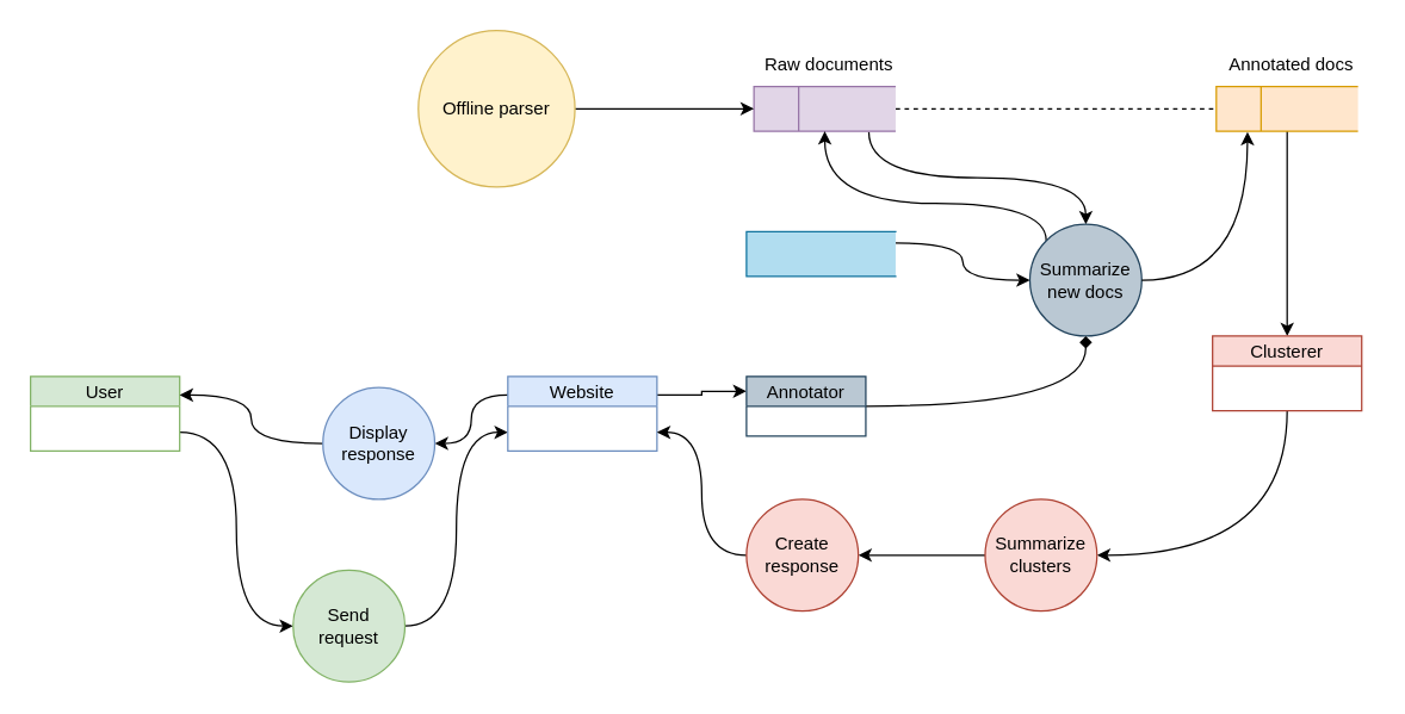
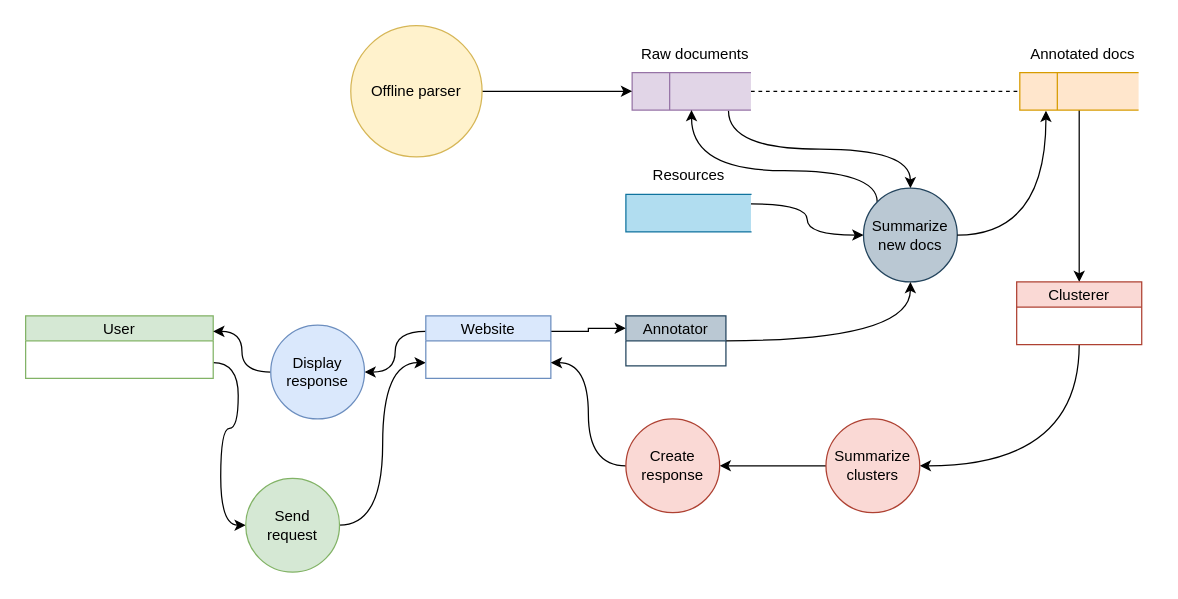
  <mxCell id="0" />
  <mxCell id="1" parent="0" />
  <mxCell id="2" style="edgeStyle=orthogonalEdgeStyle;rounded=0;orthogonalLoop=1;jettySize=auto;html=1;exitX=1;exitY=0.75;exitDx=0;exitDy=0;entryX=0;entryY=0.5;entryDx=0;entryDy=0;curved=1;" edge="1" parent="1" source="3" target="5"><mxGeometry relative="1" as="geometry" /></mxCell>
- <mxCell id="3" value="User" style="swimlane;fontStyle=0;childLayout=stackLayout;horizontal=1;startSize=20;fillColor=#d5e8d4;horizontalStack=0;resizeParent=1;resizeParentMax=0;resizeLast=0;collapsible=0;marginBottom=0;swimlaneFillColor=#ffffff;strokeColor=#82b366;" vertex="1" parent="1"><mxGeometry x="20" y="252" width="100" height="50" as="geometry" /></mxCell>
+ <mxCell id="3" value="User" style="swimlane;fontStyle=0;childLayout=stackLayout;horizontal=1;startSize=20;fillColor=#d5e8d4;horizontalStack=0;resizeParent=1;resizeParentMax=0;resizeLast=0;collapsible=0;marginBottom=0;swimlaneFillColor=#ffffff;strokeColor=#82b366;" vertex="1" parent="1"><mxGeometry x="20" y="252" width="150" height="50" as="geometry" /></mxCell>
  <mxCell id="4" style="edgeStyle=orthogonalEdgeStyle;rounded=0;orthogonalLoop=1;jettySize=auto;html=1;exitX=1;exitY=0.5;exitDx=0;exitDy=0;entryX=0;entryY=0.75;entryDx=0;entryDy=0;curved=1;" edge="1" parent="1" source="5" target="8"><mxGeometry relative="1" as="geometry" /></mxCell>
  <mxCell id="5" value="Send&lt;div&gt;request&lt;/div&gt;" style="shape=ellipse;html=1;dashed=0;whiteSpace=wrap;aspect=fixed;perimeter=ellipsePerimeter;fillColor=#d5e8d4;strokeColor=#82b366;" vertex="1" parent="1"><mxGeometry x="196" y="382" width="75" height="75" as="geometry" /></mxCell>
  <mxCell id="6" style="edgeStyle=orthogonalEdgeStyle;rounded=0;orthogonalLoop=1;jettySize=auto;html=1;exitX=0;exitY=0.25;exitDx=0;exitDy=0;entryX=1;entryY=0.5;entryDx=0;entryDy=0;curved=1;" edge="1" parent="1" source="8" target="10"><mxGeometry relative="1" as="geometry" /></mxCell>
  <mxCell id="7" style="edgeStyle=orthogonalEdgeStyle;rounded=0;orthogonalLoop=1;jettySize=auto;html=1;exitX=1;exitY=0.25;exitDx=0;exitDy=0;entryX=0;entryY=0.25;entryDx=0;entryDy=0;" edge="1" parent="1" source="8" target="31"><mxGeometry relative="1" as="geometry" /></mxCell>
  <mxCell id="8" value="Website" style="swimlane;fontStyle=0;childLayout=stackLayout;horizontal=1;startSize=20;fillColor=#dae8fc;horizontalStack=0;resizeParent=1;resizeParentMax=0;resizeLast=0;collapsible=0;marginBottom=0;swimlaneFillColor=#ffffff;strokeColor=#6c8ebf;" vertex="1" parent="1"><mxGeometry x="340" y="252" width="100" height="50" as="geometry" /></mxCell>
  <mxCell id="9" style="edgeStyle=orthogonalEdgeStyle;rounded=0;orthogonalLoop=1;jettySize=auto;html=1;exitX=0;exitY=0.5;exitDx=0;exitDy=0;entryX=1;entryY=0.25;entryDx=0;entryDy=0;curved=1;" edge="1" parent="1" source="10" target="3"><mxGeometry relative="1" as="geometry" /></mxCell>
  <mxCell id="10" value="Display response" style="shape=ellipse;html=1;dashed=0;whiteSpace=wrap;aspect=fixed;perimeter=ellipsePerimeter;fillColor=#dae8fc;strokeColor=#6c8ebf;" vertex="1" parent="1"><mxGeometry x="216" y="259.5" width="75" height="75" as="geometry" /></mxCell>
  <mxCell id="11" style="edgeStyle=orthogonalEdgeStyle;rounded=0;orthogonalLoop=1;jettySize=auto;html=1;exitX=1;exitY=0.5;exitDx=0;exitDy=0;entryX=0;entryY=0.5;entryDx=0;entryDy=0;dashed=1;endArrow=none;endFill=0;" edge="1" parent="1" source="13" target="18"><mxGeometry relative="1" as="geometry" /></mxCell>
  <mxCell id="12" style="edgeStyle=orthogonalEdgeStyle;rounded=0;orthogonalLoop=1;jettySize=auto;html=1;exitX=0.811;exitY=1.017;exitDx=0;exitDy=0;curved=1;exitPerimeter=0;" edge="1" parent="1" source="13" target="16"><mxGeometry relative="1" as="geometry" /></mxCell>
  <mxCell id="13" value="" style="html=1;dashed=0;whiteSpace=wrap;shape=mxgraph.dfd.dataStoreID;align=left;spacingLeft=3;points=[[0,0],[0.5,0],[1,0],[0,0.5],[1,0.5],[0,1],[0.5,1],[1,1]];fillColor=#e1d5e7;strokeColor=#9673a6;" vertex="1" parent="1"><mxGeometry x="505" y="57.5" width="95" height="30" as="geometry" /></mxCell>
  <mxCell id="14" value="Raw documents" style="text;html=1;align=center;verticalAlign=middle;resizable=0;points=[];autosize=1;strokeColor=none;fillColor=none;" vertex="1" parent="1"><mxGeometry x="500" y="27.5" width="110" height="30" as="geometry" /></mxCell>
  <mxCell id="15" style="edgeStyle=orthogonalEdgeStyle;rounded=0;orthogonalLoop=1;jettySize=auto;html=1;exitX=0;exitY=0;exitDx=0;exitDy=0;entryX=0.5;entryY=1;entryDx=0;entryDy=0;curved=1;" edge="1" parent="1" source="16" target="13"><mxGeometry relative="1" as="geometry"><Array as="points"><mxPoint x="701" y="136" /><mxPoint x="553" y="136" /></Array></mxGeometry></mxCell>
  <mxCell id="16" value="Summarize&lt;div&gt;new docs&lt;/div&gt;" style="shape=ellipse;html=1;dashed=0;whiteSpace=wrap;aspect=fixed;perimeter=ellipsePerimeter;fillColor=#bac8d3;strokeColor=#23445d;" vertex="1" parent="1"><mxGeometry x="690" y="150" width="75" height="75" as="geometry" /></mxCell>
  <mxCell id="17" style="edgeStyle=orthogonalEdgeStyle;rounded=0;orthogonalLoop=1;jettySize=auto;html=1;exitX=0.5;exitY=1;exitDx=0;exitDy=0;entryX=0.5;entryY=0;entryDx=0;entryDy=0;curved=1;" edge="1" parent="1" source="18" target="27"><mxGeometry relative="1" as="geometry" /></mxCell>
  <mxCell id="18" value="" style="html=1;dashed=0;whiteSpace=wrap;shape=mxgraph.dfd.dataStoreID;align=left;spacingLeft=3;points=[[0,0],[0.5,0],[1,0],[0,0.5],[1,0.5],[0,1],[0.5,1],[1,1]];fillColor=#ffe6cc;strokeColor=#d79b00;" vertex="1" parent="1"><mxGeometry x="815" y="57.5" width="95" height="30" as="geometry" /></mxCell>
  <mxCell id="19" value="Annotated docs" style="text;html=1;align=center;verticalAlign=middle;resizable=0;points=[];autosize=1;strokeColor=none;fillColor=none;" vertex="1" parent="1"><mxGeometry x="810" y="27.5" width="110" height="30" as="geometry" /></mxCell>
  <mxCell id="20" style="edgeStyle=orthogonalEdgeStyle;rounded=0;orthogonalLoop=1;jettySize=auto;html=1;exitX=1;exitY=0.5;exitDx=0;exitDy=0;entryX=0;entryY=0.5;entryDx=0;entryDy=0;" edge="1" parent="1" source="21" target="13"><mxGeometry relative="1" as="geometry" /></mxCell>
  <mxCell id="21" value="Offline parser" style="shape=ellipse;html=1;dashed=0;whiteSpace=wrap;aspect=fixed;perimeter=ellipsePerimeter;fillColor=#fff2cc;strokeColor=#d6b656;" vertex="1" parent="1"><mxGeometry x="280" y="20" width="105" height="105" as="geometry" /></mxCell>
  <mxCell id="22" style="edgeStyle=orthogonalEdgeStyle;rounded=0;orthogonalLoop=1;jettySize=auto;html=1;exitX=1;exitY=0.25;exitDx=0;exitDy=0;entryX=0;entryY=0.5;entryDx=0;entryDy=0;curved=1;" edge="1" parent="1" source="23" target="16"><mxGeometry relative="1" as="geometry" /></mxCell>
  <mxCell id="23" value="" style="html=1;dashed=0;whiteSpace=wrap;shape=partialRectangle;right=0;fillColor=#b1ddf0;strokeColor=#10739e;" vertex="1" parent="1"><mxGeometry x="500" y="155" width="100" height="30" as="geometry" /></mxCell>
+ <mxCell id="24" value="Resources" style="text;html=1;align=center;verticalAlign=middle;resizable=0;points=[];autosize=1;strokeColor=none;fillColor=none;" vertex="1" parent="1"><mxGeometry x="510" y="125" width="80" height="30" as="geometry" /></mxCell>
  <mxCell id="25" style="edgeStyle=orthogonalEdgeStyle;rounded=0;orthogonalLoop=1;jettySize=auto;html=1;exitX=1;exitY=0.5;exitDx=0;exitDy=0;entryX=0.22;entryY=1.017;entryDx=0;entryDy=0;entryPerimeter=0;curved=1;" edge="1" parent="1" source="16" target="18"><mxGeometry relative="1" as="geometry" /></mxCell>
  <mxCell id="26" style="edgeStyle=orthogonalEdgeStyle;rounded=0;orthogonalLoop=1;jettySize=auto;html=1;exitX=0.5;exitY=1;exitDx=0;exitDy=0;entryX=1;entryY=0.5;entryDx=0;entryDy=0;curved=1;" edge="1" parent="1" source="27" target="29"><mxGeometry relative="1" as="geometry" /></mxCell>
  <mxCell id="27" value="Clusterer" style="swimlane;fontStyle=0;childLayout=stackLayout;horizontal=1;startSize=20;fillColor=#fad9d5;horizontalStack=0;resizeParent=1;resizeParentMax=0;resizeLast=0;collapsible=0;marginBottom=0;swimlaneFillColor=#ffffff;strokeColor=#ae4132;" vertex="1" parent="1"><mxGeometry x="812.5" y="225" width="100" height="50" as="geometry" /></mxCell>
  <mxCell id="28" style="edgeStyle=orthogonalEdgeStyle;rounded=0;orthogonalLoop=1;jettySize=auto;html=1;exitX=0;exitY=0.5;exitDx=0;exitDy=0;entryX=1;entryY=0.5;entryDx=0;entryDy=0;" edge="1" parent="1" source="29" target="33"><mxGeometry relative="1" as="geometry" /></mxCell>
  <mxCell id="29" value="Summarize clusters" style="shape=ellipse;html=1;dashed=0;whiteSpace=wrap;aspect=fixed;perimeter=ellipsePerimeter;fillColor=#fad9d5;strokeColor=#ae4132;" vertex="1" parent="1"><mxGeometry x="660" y="334.5" width="75" height="75" as="geometry" /></mxCell>
- <mxCell id="30" style="edgeStyle=orthogonalEdgeStyle;rounded=0;orthogonalLoop=1;jettySize=auto;html=1;exitX=1;exitY=0.5;exitDx=0;exitDy=0;entryX=0.5;entryY=1;entryDx=0;entryDy=0;curved=1;endArrow=diamond;" edge="1" parent="1" source="31" target="16"><mxGeometry relative="1" as="geometry" /></mxCell>
+ <mxCell id="30" style="edgeStyle=orthogonalEdgeStyle;rounded=0;orthogonalLoop=1;jettySize=auto;html=1;exitX=1;exitY=0.5;exitDx=0;exitDy=0;entryX=0.5;entryY=1;entryDx=0;entryDy=0;curved=1;" edge="1" parent="1" source="31" target="16"><mxGeometry relative="1" as="geometry" /></mxCell>
  <mxCell id="31" value="Annotator" style="swimlane;fontStyle=0;childLayout=stackLayout;horizontal=1;startSize=20;fillColor=#bac8d3;horizontalStack=0;resizeParent=1;resizeParentMax=0;resizeLast=0;collapsible=0;marginBottom=0;swimlaneFillColor=#ffffff;strokeColor=#23445d;" vertex="1" parent="1"><mxGeometry x="500" y="252" width="80" height="40" as="geometry" /></mxCell>
  <mxCell id="32" style="edgeStyle=orthogonalEdgeStyle;rounded=0;orthogonalLoop=1;jettySize=auto;html=1;exitX=0;exitY=0.5;exitDx=0;exitDy=0;entryX=1;entryY=0.75;entryDx=0;entryDy=0;curved=1;" edge="1" parent="1" source="33" target="8"><mxGeometry relative="1" as="geometry" /></mxCell>
  <mxCell id="33" value="Create response" style="shape=ellipse;html=1;dashed=0;whiteSpace=wrap;aspect=fixed;perimeter=ellipsePerimeter;fillColor=#fad9d5;strokeColor=#ae4132;" vertex="1" parent="1"><mxGeometry x="500" y="334.5" width="75" height="75" as="geometry" /></mxCell>
